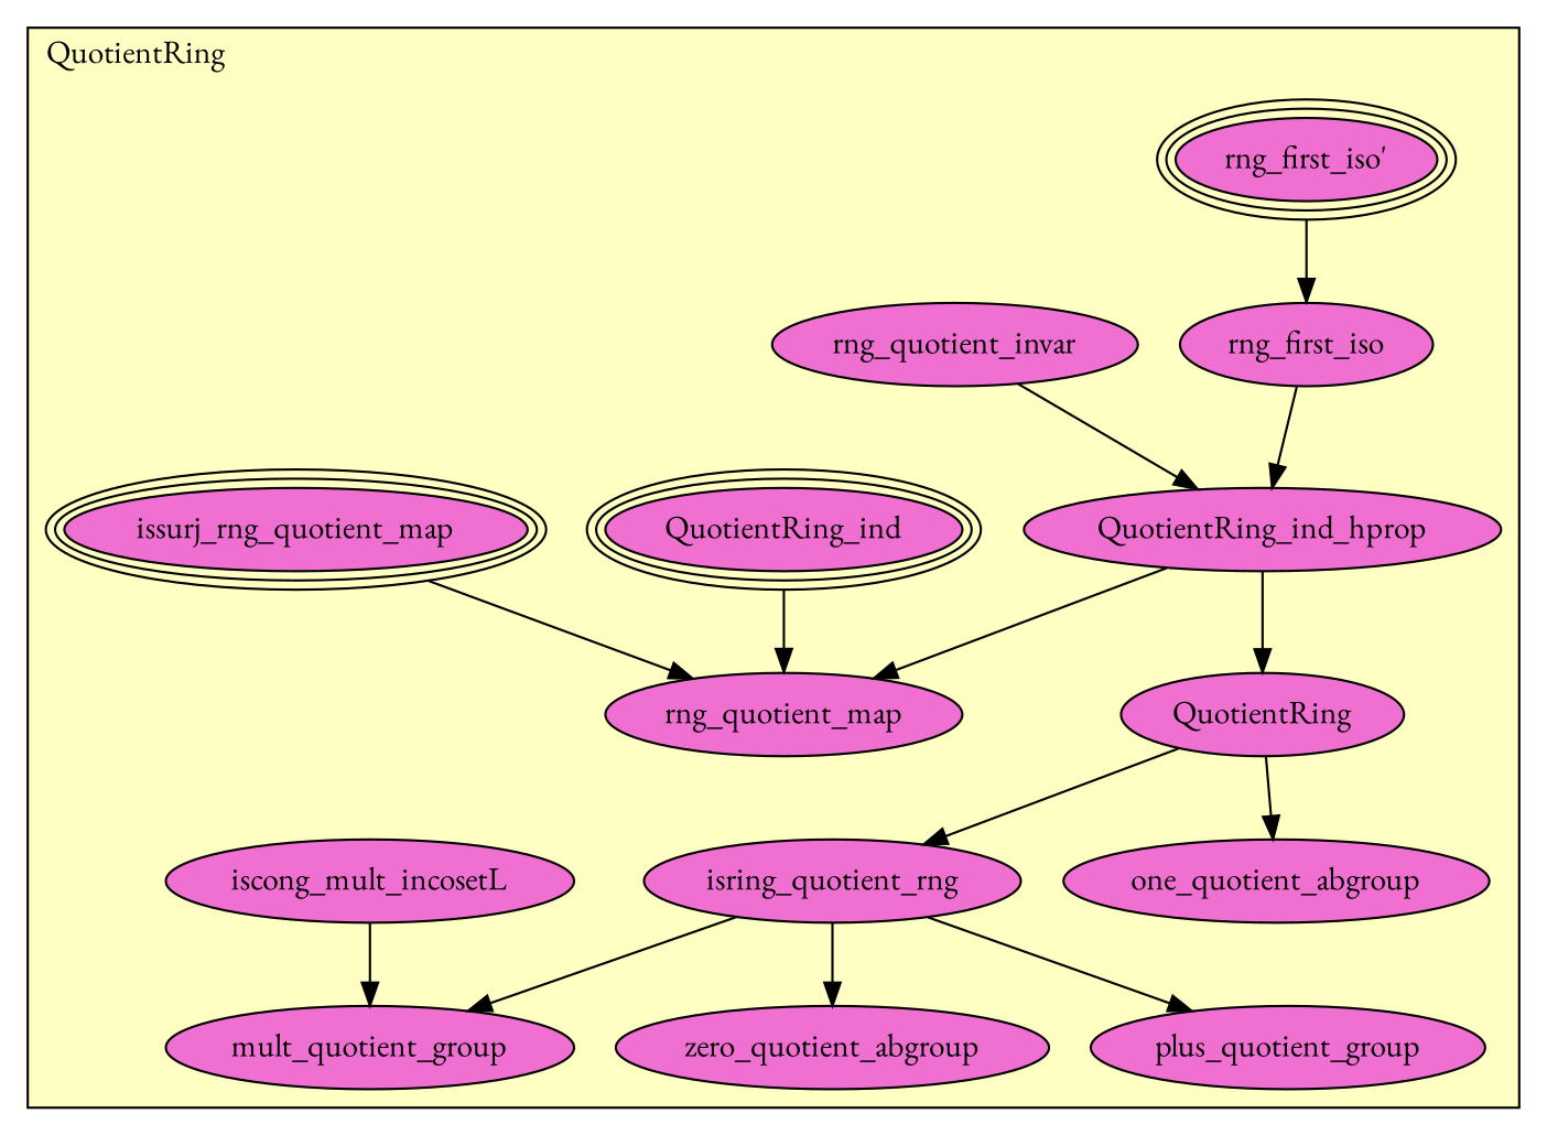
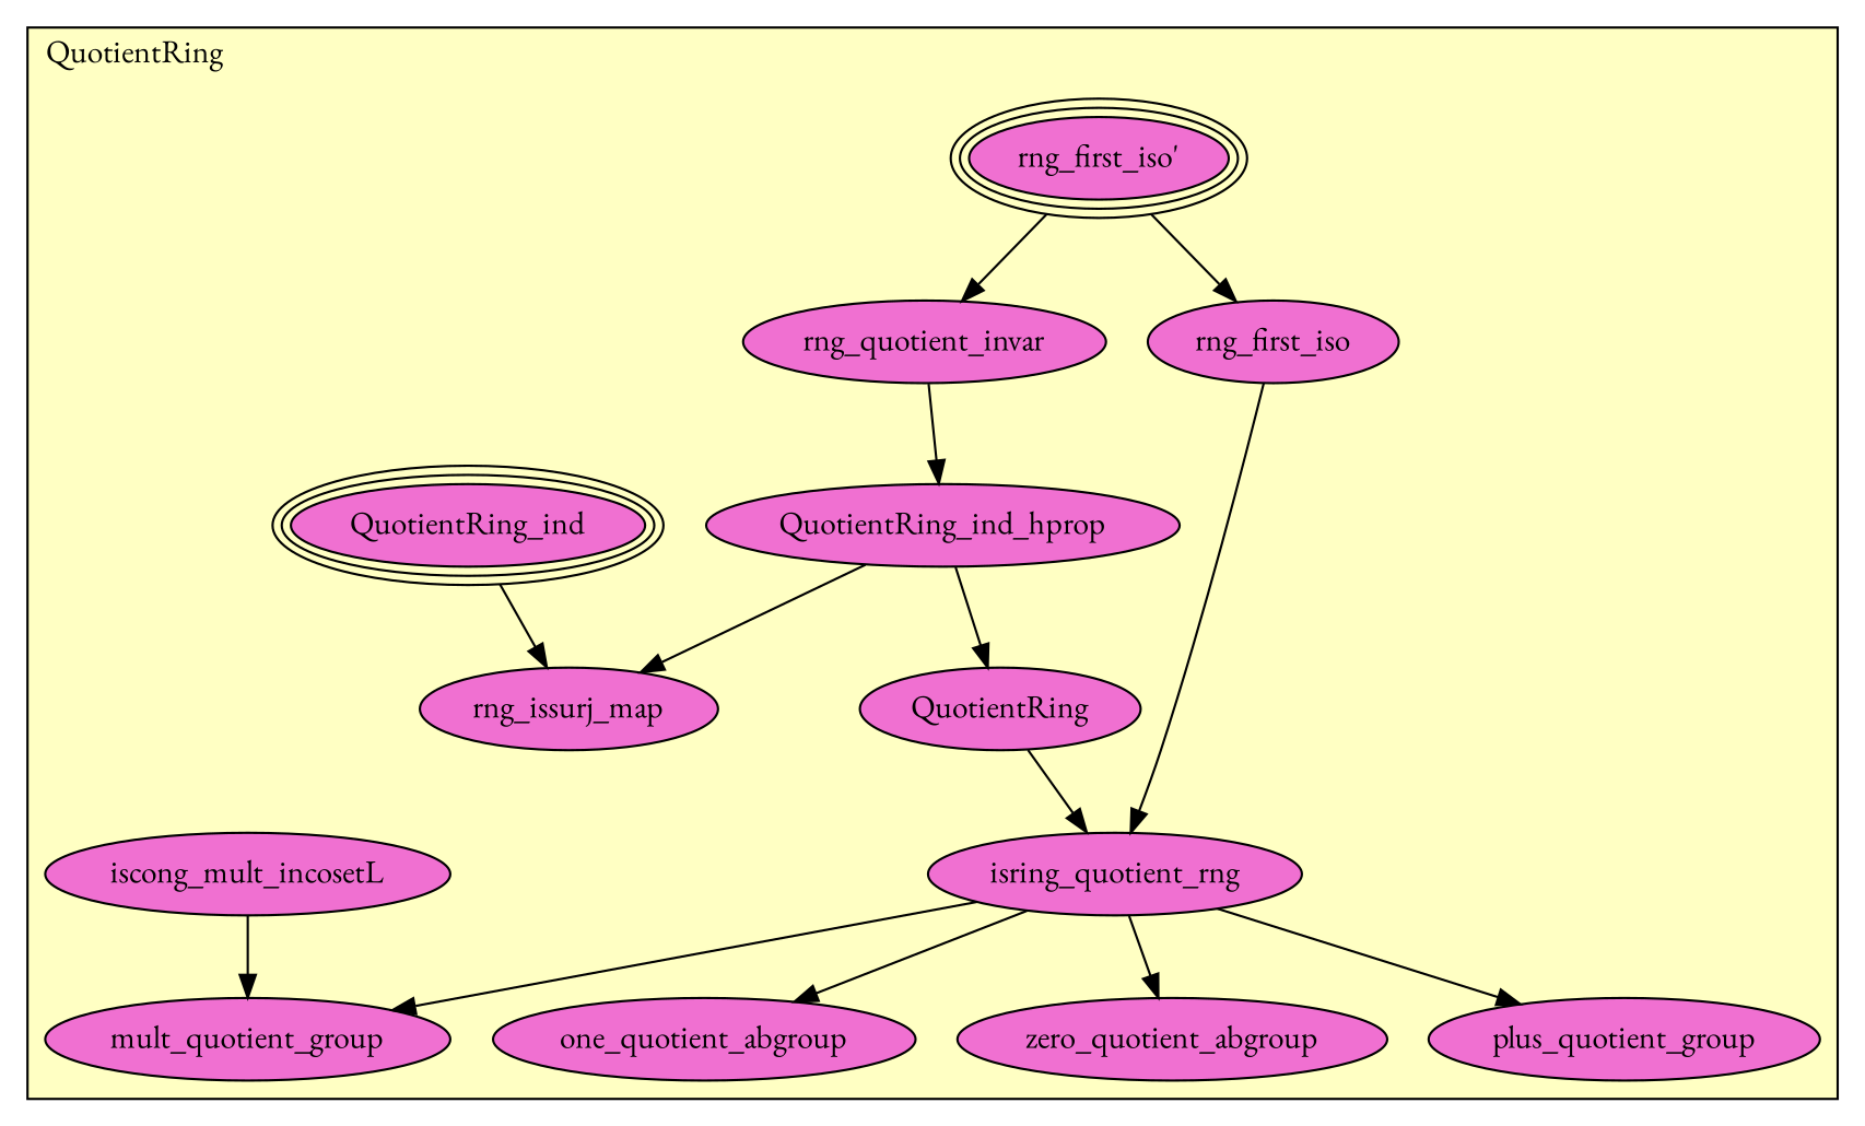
  digraph {
    fontname="EB Garamond"
    node [fillcolor="#F070D1" fontname="EB Garamond" style=filled]
    edge [fontname="EB Garamond"]
    n1 [label="rng_first_iso'" peripheries=3]
    n2 [label=rng_quotient_invar]
    n3 [label=rng_first_iso]
    n4 [label=QuotientRing_ind_hprop]
    n5 [label=QuotientRing_ind peripheries=3]
-   n6 [label=issurj_rng_quotient_map peripheries=3]
-   n7 [label=rng_quotient_map]
+   n7 [label=rng_issurj_map]
    n8 [label=QuotientRing]
    n9 [label=isring_quotient_rng]
    n10 [label=one_quotient_abgroup]
    n11 [label=zero_quotient_abgroup]
    n12 [label=mult_quotient_group]
    n13 [label=iscong_mult_incosetL]
    n14 [label=plus_quotient_group]
    subgraph cluster_1 {
      fillcolor="#FFFFC3"
      label=QuotientRing
      labeljust=l
      style=filled
      n1
      n2
      n3
      n4
      n5
-     n6
      n7
      n8
      n9
      n10
      n11
      n12
      n13
      n14
    }
+   n1 -> n2
    n1 -> n3
    n2 -> n4
-   n3 -> n4
+   n3 -> n9
    n4 -> n7
    n4 -> n8
    n5 -> n7
-   n6 -> n7
    n8 -> n9
-   n8 -> n10
+   n9 -> n10
    n9 -> n11
    n9 -> n12
    n9 -> n14
    n13 -> n12
  }
